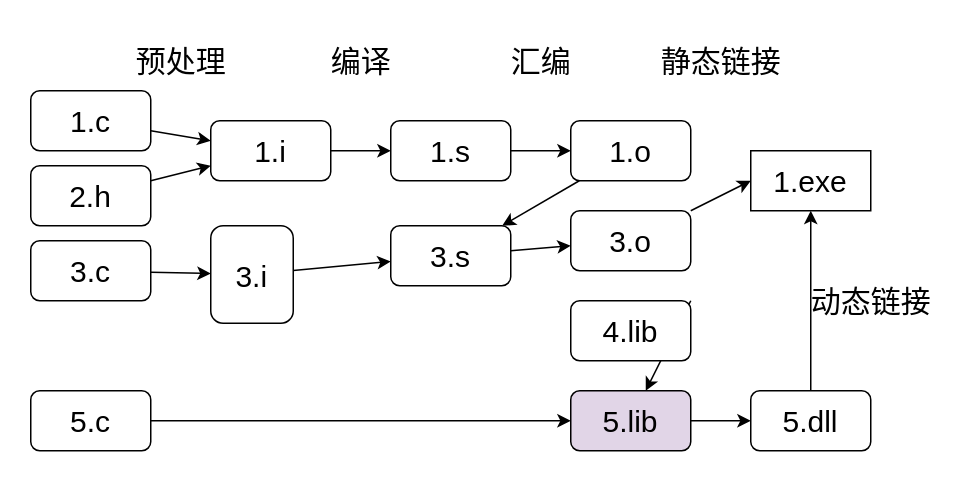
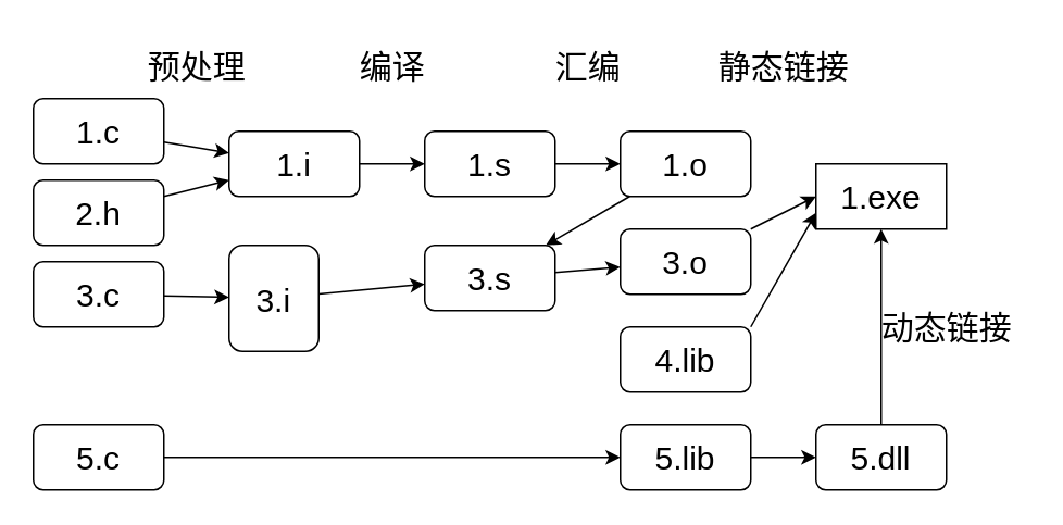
  <mxCell id="0" />
  <mxCell id="1" parent="0" />
  <mxCell id="2" value="" style="edgeStyle=none;html=1;fontSize=20;" edge="1" parent="1" source="3" target="7"><mxGeometry relative="1" as="geometry" /></mxCell>
  <mxCell id="3" value="&lt;font style=&quot;font-size: 20px;&quot;&gt;1.c&lt;/font&gt;" style="rounded=1;whiteSpace=wrap;html=1;" vertex="1" parent="1"><mxGeometry x="20" y="60" width="80" height="40" as="geometry" /></mxCell>
  <mxCell id="4" style="edgeStyle=none;html=1;fontSize=20;" edge="1" parent="1" source="5" target="7"><mxGeometry relative="1" as="geometry" /></mxCell>
  <mxCell id="5" value="&lt;font style=&quot;font-size: 20px;&quot;&gt;2.h&lt;/font&gt;" style="rounded=1;whiteSpace=wrap;html=1;" vertex="1" parent="1"><mxGeometry x="20" y="110" width="80" height="40" as="geometry" /></mxCell>
  <mxCell id="6" value="" style="edgeStyle=none;html=1;fontSize=20;" edge="1" parent="1" source="7" target="15"><mxGeometry relative="1" as="geometry" /></mxCell>
  <mxCell id="7" value="&lt;font style=&quot;font-size: 20px;&quot;&gt;1.i&lt;/font&gt;" style="rounded=1;whiteSpace=wrap;html=1;" vertex="1" parent="1"><mxGeometry x="140" y="80" width="80" height="40" as="geometry" /></mxCell>
  <mxCell id="8" value="预处理" style="text;html=1;align=center;verticalAlign=middle;resizable=0;points=[];autosize=1;strokeColor=none;fillColor=none;fontSize=20;" vertex="1" parent="1"><mxGeometry x="80" y="20" width="80" height="40" as="geometry" /></mxCell>
  <mxCell id="9" value="" style="edgeStyle=none;html=1;fontSize=20;" edge="1" parent="1" source="10" target="12"><mxGeometry relative="1" as="geometry" /></mxCell>
  <mxCell id="10" value="&lt;font style=&quot;font-size: 20px;&quot;&gt;3.c&lt;/font&gt;" style="rounded=1;whiteSpace=wrap;html=1;" vertex="1" parent="1"><mxGeometry x="20" y="160" width="80" height="40" as="geometry" /></mxCell>
  <mxCell id="11" value="" style="edgeStyle=none;html=1;fontSize=20;" edge="1" parent="1" source="12" target="17"><mxGeometry relative="1" as="geometry" /></mxCell>
  <mxCell id="12" value="&lt;font style=&quot;font-size: 20px;&quot;&gt;3.i&lt;/font&gt;" style="rounded=1;whiteSpace=wrap;html=1;" vertex="1" parent="1"><mxGeometry x="140" y="150" width="55" height="65" as="geometry" /></mxCell>
  <mxCell id="13" value="编译" style="text;html=1;align=center;verticalAlign=middle;resizable=0;points=[];autosize=1;strokeColor=none;fillColor=none;fontSize=20;" vertex="1" parent="1"><mxGeometry x="210" y="20" width="60" height="40" as="geometry" /></mxCell>
  <mxCell id="14" value="" style="edgeStyle=none;html=1;fontSize=20;" edge="1" parent="1" source="15" target="19"><mxGeometry relative="1" as="geometry" /></mxCell>
  <mxCell id="15" value="&lt;font style=&quot;font-size: 20px;&quot;&gt;1.s&lt;/font&gt;" style="rounded=1;whiteSpace=wrap;html=1;" vertex="1" parent="1"><mxGeometry x="260" y="80" width="80" height="40" as="geometry" /></mxCell>
  <mxCell id="16" value="" style="edgeStyle=none;html=1;fontSize=20;" edge="1" parent="1" source="17" target="23"><mxGeometry relative="1" as="geometry" /></mxCell>
  <mxCell id="17" value="&lt;font style=&quot;font-size: 20px;&quot;&gt;3.s&lt;br&gt;&lt;/font&gt;" style="rounded=1;whiteSpace=wrap;html=1;" vertex="1" parent="1"><mxGeometry x="260" y="150" width="80" height="40" as="geometry" /></mxCell>
  <mxCell id="18" value="" style="edgeStyle=none;html=1;fontSize=20;" edge="1" parent="1" source="19" target="17"><mxGeometry relative="1" as="geometry" /></mxCell>
  <mxCell id="19" value="&lt;font style=&quot;font-size: 20px;&quot;&gt;1.o&lt;br&gt;&lt;/font&gt;" style="rounded=1;whiteSpace=wrap;html=1;" vertex="1" parent="1"><mxGeometry x="380" y="80" width="80" height="40" as="geometry" /></mxCell>
  <mxCell id="20" value="汇编" style="text;html=1;align=center;verticalAlign=middle;resizable=0;points=[];autosize=1;strokeColor=none;fillColor=none;fontSize=20;" vertex="1" parent="1"><mxGeometry x="330" y="20" width="60" height="40" as="geometry" /></mxCell>
  <mxCell id="21" value="静态链接" style="text;html=1;align=center;verticalAlign=middle;resizable=0;points=[];autosize=1;strokeColor=none;fillColor=none;fontSize=20;" vertex="1" parent="1"><mxGeometry x="430" y="20" width="100" height="40" as="geometry" /></mxCell>
  <mxCell id="22" style="edgeStyle=none;html=1;fontSize=20;entryX=0;entryY=0.5;entryDx=0;entryDy=0;" edge="1" parent="1" source="23" target="24"><mxGeometry relative="1" as="geometry" /></mxCell>
  <mxCell id="23" value="&lt;font style=&quot;font-size: 20px;&quot;&gt;3.o&lt;br&gt;&lt;/font&gt;" style="rounded=1;whiteSpace=wrap;html=1;" vertex="1" parent="1"><mxGeometry x="380" y="140" width="80" height="40" as="geometry" /></mxCell>
  <mxCell id="24" value="&lt;font style=&quot;font-size: 20px;&quot;&gt;1.exe&lt;br&gt;&lt;/font&gt;" style="whiteSpace=wrap;html=1;rounded=0;" vertex="1" parent="1"><mxGeometry x="500" y="100" width="80" height="40" as="geometry" /></mxCell>
- <mxCell id="25" style="edgeStyle=none;html=1;fontSize=20;exitX=1;exitY=0;exitDx=0;exitDy=0;" edge="1" parent="1" source="26" target="30"><mxGeometry relative="1" as="geometry" /></mxCell>
+ <mxCell id="25" style="edgeStyle=none;html=1;entryX=0;entryY=0.75;entryDx=0;entryDy=0;fontSize=20;exitX=1;exitY=0;exitDx=0;exitDy=0;" edge="1" parent="1" source="26" target="24"><mxGeometry relative="1" as="geometry" /></mxCell>
  <mxCell id="26" value="&lt;font style=&quot;font-size: 20px;&quot;&gt;4.lib&lt;br&gt;&lt;/font&gt;" style="rounded=1;whiteSpace=wrap;html=1;" vertex="1" parent="1"><mxGeometry x="380" y="200" width="80" height="40" as="geometry" /></mxCell>
  <mxCell id="27" style="edgeStyle=none;html=1;fontSize=20;" edge="1" parent="1" source="28" target="30"><mxGeometry relative="1" as="geometry" /></mxCell>
  <mxCell id="28" value="&lt;font style=&quot;font-size: 20px;&quot;&gt;5.c&lt;/font&gt;" style="rounded=1;whiteSpace=wrap;html=1;" vertex="1" parent="1"><mxGeometry x="20" y="260" width="80" height="40" as="geometry" /></mxCell>
  <mxCell id="29" value="" style="edgeStyle=none;html=1;fontSize=20;" edge="1" parent="1" source="30" target="32"><mxGeometry relative="1" as="geometry" /></mxCell>
- <mxCell id="30" value="&lt;font style=&quot;font-size: 20px;&quot;&gt;5.lib&lt;br&gt;&lt;/font&gt;" style="rounded=1;whiteSpace=wrap;html=1;fillColor=#e1d5e7;" vertex="1" parent="1"><mxGeometry x="380" y="260" width="80" height="40" as="geometry" /></mxCell>
+ <mxCell id="30" value="&lt;font style=&quot;font-size: 20px;&quot;&gt;5.lib&lt;br&gt;&lt;/font&gt;" style="rounded=1;whiteSpace=wrap;html=1;" vertex="1" parent="1"><mxGeometry x="380" y="260" width="80" height="40" as="geometry" /></mxCell>
  <mxCell id="31" style="edgeStyle=none;html=1;fontSize=20;" edge="1" parent="1" source="32" target="24"><mxGeometry relative="1" as="geometry" /></mxCell>
  <mxCell id="32" value="&lt;font style=&quot;font-size: 20px;&quot;&gt;5.dll&lt;br&gt;&lt;/font&gt;" style="rounded=1;whiteSpace=wrap;html=1;" vertex="1" parent="1"><mxGeometry x="500" y="260" width="80" height="40" as="geometry" /></mxCell>
  <mxCell id="33" value="动态链接" style="text;html=1;align=center;verticalAlign=middle;resizable=0;points=[];autosize=1;strokeColor=none;fillColor=none;fontSize=20;" vertex="1" parent="1"><mxGeometry x="530" y="180" width="100" height="40" as="geometry" /></mxCell>
